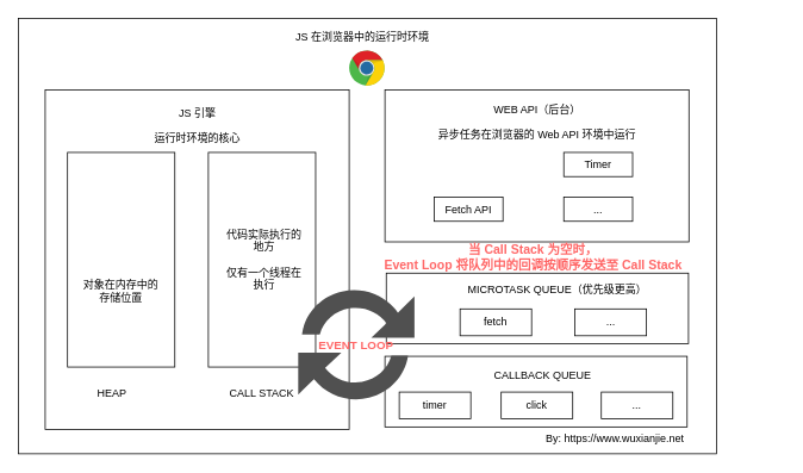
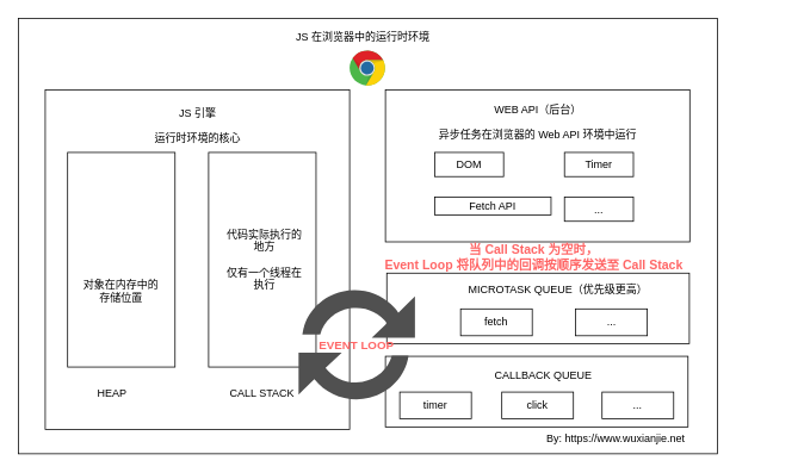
  <mxCell id="0" />
  <mxCell id="1" parent="0" />
  <mxCell id="2" value="" style="rounded=0;whiteSpace=wrap;html=1;" parent="1" vertex="1"><mxGeometry x="20" y="20" width="781" height="487" as="geometry" /></mxCell>
  <mxCell id="3" value="JS 在浏览器中的运行时环境" style="text;strokeColor=none;fillColor=none;align=left;verticalAlign=top;spacingLeft=4;spacingRight=4;overflow=hidden;rotatable=0;points=[[0,0.5],[1,0.5]];portConstraint=eastwest;" parent="1" vertex="1"><mxGeometry x="324.5" y="27" width="171" height="26" as="geometry" /></mxCell>
  <mxCell id="4" value="" style="rounded=0;whiteSpace=wrap;html=1;" parent="1" vertex="1"><mxGeometry x="50" y="100" width="340" height="380" as="geometry" /></mxCell>
  <mxCell id="5" value="JS 引擎&lt;br&gt;&lt;br&gt;运行时环境的核心" style="text;html=1;strokeColor=none;fillColor=none;align=center;verticalAlign=middle;whiteSpace=wrap;rounded=0;" parent="1" vertex="1"><mxGeometry x="152.5" y="120" width="135" height="40" as="geometry" /></mxCell>
  <mxCell id="6" value="" style="rounded=0;whiteSpace=wrap;html=1;" parent="1" vertex="1"><mxGeometry x="75" y="170" width="120" height="240" as="geometry" /></mxCell>
  <mxCell id="7" value="" style="rounded=0;whiteSpace=wrap;html=1;" parent="1" vertex="1"><mxGeometry x="232.5" y="170" width="120" height="240" as="geometry" /></mxCell>
  <mxCell id="8" value="HEAP" style="text;html=1;strokeColor=none;fillColor=none;align=center;verticalAlign=middle;whiteSpace=wrap;rounded=0;" parent="1" vertex="1"><mxGeometry x="100" y="430" width="50" height="20" as="geometry" /></mxCell>
  <mxCell id="9" value="CALL STACK" style="text;html=1;strokeColor=none;fillColor=none;align=center;verticalAlign=middle;whiteSpace=wrap;rounded=0;" parent="1" vertex="1"><mxGeometry x="250" y="430" width="85" height="20" as="geometry" /></mxCell>
  <mxCell id="10" value="" style="rounded=0;whiteSpace=wrap;html=1;" parent="1" vertex="1"><mxGeometry x="430" y="100" width="340" height="170" as="geometry" /></mxCell>
  <mxCell id="11" value="" style="rounded=0;whiteSpace=wrap;html=1;" parent="1" vertex="1"><mxGeometry x="430" y="398" width="338" height="79" as="geometry" /></mxCell>
  <mxCell id="12" value="WEB API（后台）&#10;&#10;异步任务在浏览器的 Web API 环境中运行" style="text;strokeColor=none;fillColor=none;align=center;verticalAlign=top;spacingLeft=4;spacingRight=4;overflow=hidden;rotatable=0;points=[[0,0.5],[1,0.5]];portConstraint=eastwest;" parent="1" vertex="1"><mxGeometry x="461.25" y="108" width="278.5" height="54" as="geometry" /></mxCell>
  <mxCell id="13" value="CALLBACK QUEUE" style="text;strokeColor=none;fillColor=none;align=center;verticalAlign=top;spacingLeft=4;spacingRight=4;overflow=hidden;rotatable=0;points=[[0,0.5],[1,0.5]];portConstraint=eastwest;" parent="1" vertex="1"><mxGeometry x="514" y="406" width="185" height="26" as="geometry" /></mxCell>
  <mxCell id="14" value="对象在内存中的存储位置" style="text;html=1;strokeColor=none;fillColor=none;align=center;verticalAlign=middle;whiteSpace=wrap;rounded=0;" parent="1" vertex="1"><mxGeometry x="90" y="275" width="90" height="100" as="geometry" /></mxCell>
  <mxCell id="15" value="代码实际执行的地方&lt;br&gt;&lt;br&gt;仅有一个线程在执行" style="text;html=1;strokeColor=none;fillColor=none;align=center;verticalAlign=middle;whiteSpace=wrap;rounded=0;" parent="1" vertex="1"><mxGeometry x="250" y="240" width="90" height="100" as="geometry" /></mxCell>
- <mxCell id="17" value="&lt;font color=&quot;#000000&quot;&gt;Fetch API&lt;br&gt;&lt;/font&gt;" style="rounded=0;whiteSpace=wrap;html=1;fontColor=#FF6666;" parent="1" vertex="1"><mxGeometry x="485" y="220" width="77" height="27" as="geometry" /></mxCell>
+ <mxCell id="16" value="&lt;font color=&quot;#000000&quot;&gt;DOM&lt;/font&gt;" style="rounded=0;whiteSpace=wrap;html=1;fontColor=#FF6666;" parent="1" vertex="1"><mxGeometry x="485" y="170" width="77" height="27" as="geometry" /></mxCell>
+ <mxCell id="17" value="&lt;font color=&quot;#000000&quot;&gt;Fetch API&lt;br&gt;&lt;/font&gt;" style="rounded=0;whiteSpace=wrap;html=1;fontColor=#FF6666;" parent="1" vertex="1"><mxGeometry x="485" y="220" width="130" height="20" as="geometry" /></mxCell>
  <mxCell id="18" value="&lt;font color=&quot;#000000&quot;&gt;...&lt;/font&gt;" style="rounded=0;whiteSpace=wrap;html=1;fontColor=#FF6666;" parent="1" vertex="1"><mxGeometry x="630" y="220" width="77" height="27" as="geometry" /></mxCell>
  <mxCell id="19" value="&lt;font color=&quot;#000000&quot;&gt;Timer&lt;/font&gt;" style="rounded=0;whiteSpace=wrap;html=1;fontColor=#FF6666;" parent="1" vertex="1"><mxGeometry x="630" y="170" width="77" height="27" as="geometry" /></mxCell>
  <mxCell id="20" value="&lt;span style=&quot;color: rgb(0 , 0 , 0)&quot;&gt;timer&lt;/span&gt;" style="rounded=0;whiteSpace=wrap;html=1;fontColor=#FF6666;" parent="1" vertex="1"><mxGeometry x="446" y="438" width="80" height="30" as="geometry" /></mxCell>
  <mxCell id="21" value="" style="dashed=0;outlineConnect=0;html=1;align=center;labelPosition=center;verticalLabelPosition=bottom;verticalAlign=top;shape=mxgraph.weblogos.chrome;fontColor=#FF6666;" parent="1" vertex="1"><mxGeometry x="390" y="56" width="40" height="40" as="geometry" /></mxCell>
  <mxCell id="22" value="&lt;b&gt;&lt;font style=&quot;font-size: 14px&quot;&gt;当 Call Stack 为空时，&lt;br&gt;Event Loop 将队列中的回调按顺序发送至 Call Stack&lt;/font&gt;&lt;/b&gt;" style="text;html=1;strokeColor=none;fillColor=none;align=center;verticalAlign=middle;whiteSpace=wrap;rounded=0;fontColor=#FF6666;" parent="1" vertex="1"><mxGeometry x="316" y="282" width="560" height="10" as="geometry" /></mxCell>
  <mxCell id="23" value="&lt;span style=&quot;color: rgb(0 , 0 , 0)&quot;&gt;click&lt;/span&gt;" style="rounded=0;whiteSpace=wrap;html=1;fontColor=#FF6666;" parent="1" vertex="1"><mxGeometry x="560" y="438" width="80" height="30" as="geometry" /></mxCell>
  <mxCell id="24" value="&lt;font color=&quot;#000000&quot;&gt;...&lt;/font&gt;" style="rounded=0;whiteSpace=wrap;html=1;fontColor=#FF6666;" parent="1" vertex="1"><mxGeometry x="672" y="438" width="80" height="30" as="geometry" /></mxCell>
  <mxCell id="25" value="" style="rounded=0;whiteSpace=wrap;html=1;" parent="1" vertex="1"><mxGeometry x="431.5" y="305" width="338" height="79" as="geometry" /></mxCell>
  <mxCell id="26" value="MICROTASK QUEUE（优先级更高）" style="text;strokeColor=none;fillColor=none;align=center;verticalAlign=top;spacingLeft=4;spacingRight=4;overflow=hidden;rotatable=0;points=[[0,0.5],[1,0.5]];portConstraint=eastwest;" parent="1" vertex="1"><mxGeometry x="507" y="310" width="232" height="24" as="geometry" /></mxCell>
  <mxCell id="27" value="&lt;font color=&quot;#000000&quot;&gt;fetch&lt;/font&gt;" style="rounded=0;whiteSpace=wrap;html=1;fontColor=#FF6666;" parent="1" vertex="1"><mxGeometry x="514" y="345" width="80" height="30" as="geometry" /></mxCell>
  <mxCell id="28" value="&lt;font color=&quot;#000000&quot;&gt;...&lt;/font&gt;" style="rounded=0;whiteSpace=wrap;html=1;fontColor=#FF6666;" parent="1" vertex="1"><mxGeometry x="642.5" y="345" width="80" height="30" as="geometry" /></mxCell>
  <mxCell id="29" value="" style="pointerEvents=1;shadow=0;dashed=0;html=1;strokeColor=none;labelPosition=center;verticalLabelPosition=bottom;verticalAlign=top;align=center;fillColor=#505050;shape=mxgraph.mscae.intune.update" parent="1" vertex="1"><mxGeometry x="333" y="320" width="130" height="130" as="geometry" /></mxCell>
  <mxCell id="30" value="EVENT LOOP" style="text;strokeColor=none;fillColor=none;align=left;verticalAlign=top;spacingLeft=4;spacingRight=4;overflow=hidden;rotatable=0;points=[[0,0.5],[1,0.5]];portConstraint=eastwest;fontColor=#FF6666;fontSize=13;fontStyle=1" parent="1" vertex="1"><mxGeometry x="350" y="371" width="110" height="20" as="geometry" /></mxCell>
  <mxCell id="31" value="By: https://www.wuxianjie.net" style="text;html=1;strokeColor=none;fillColor=none;align=center;verticalAlign=middle;whiteSpace=wrap;rounded=0;" parent="1" vertex="1"><mxGeometry x="607" y="480" width="161" height="22" as="geometry" /></mxCell>
